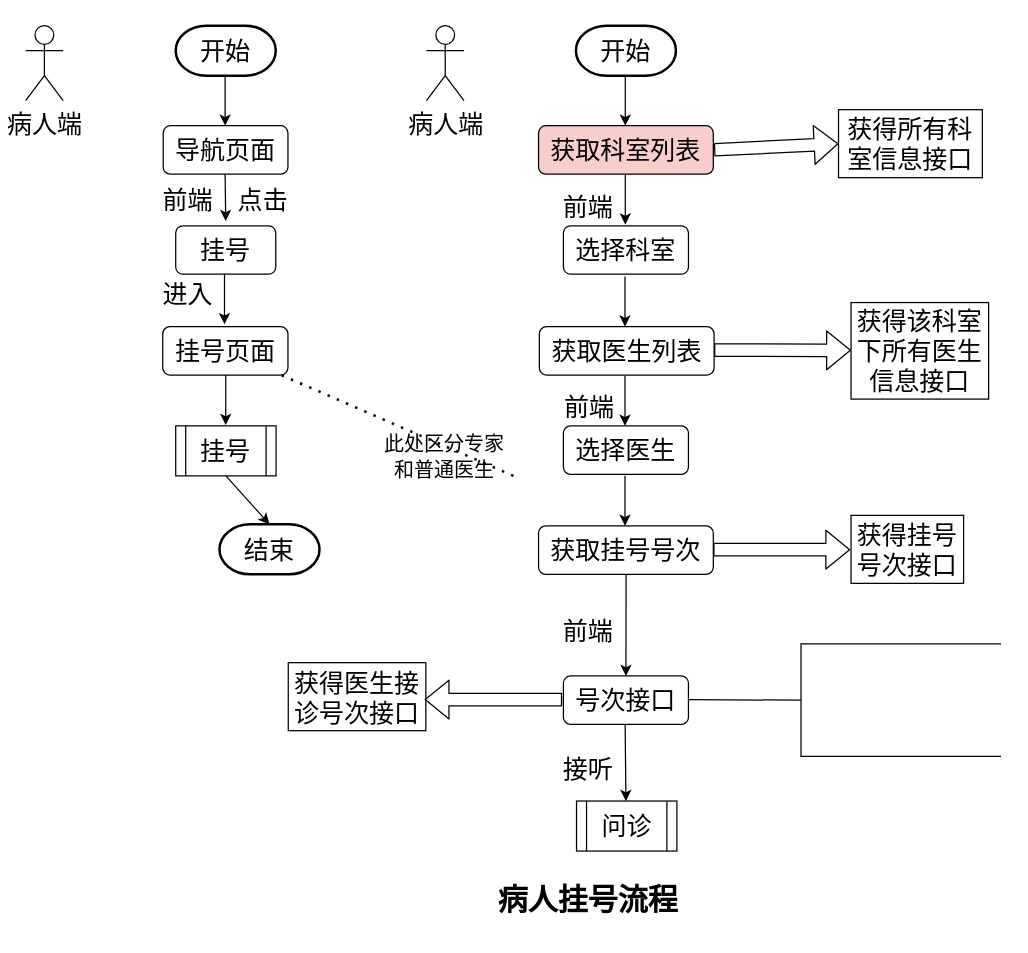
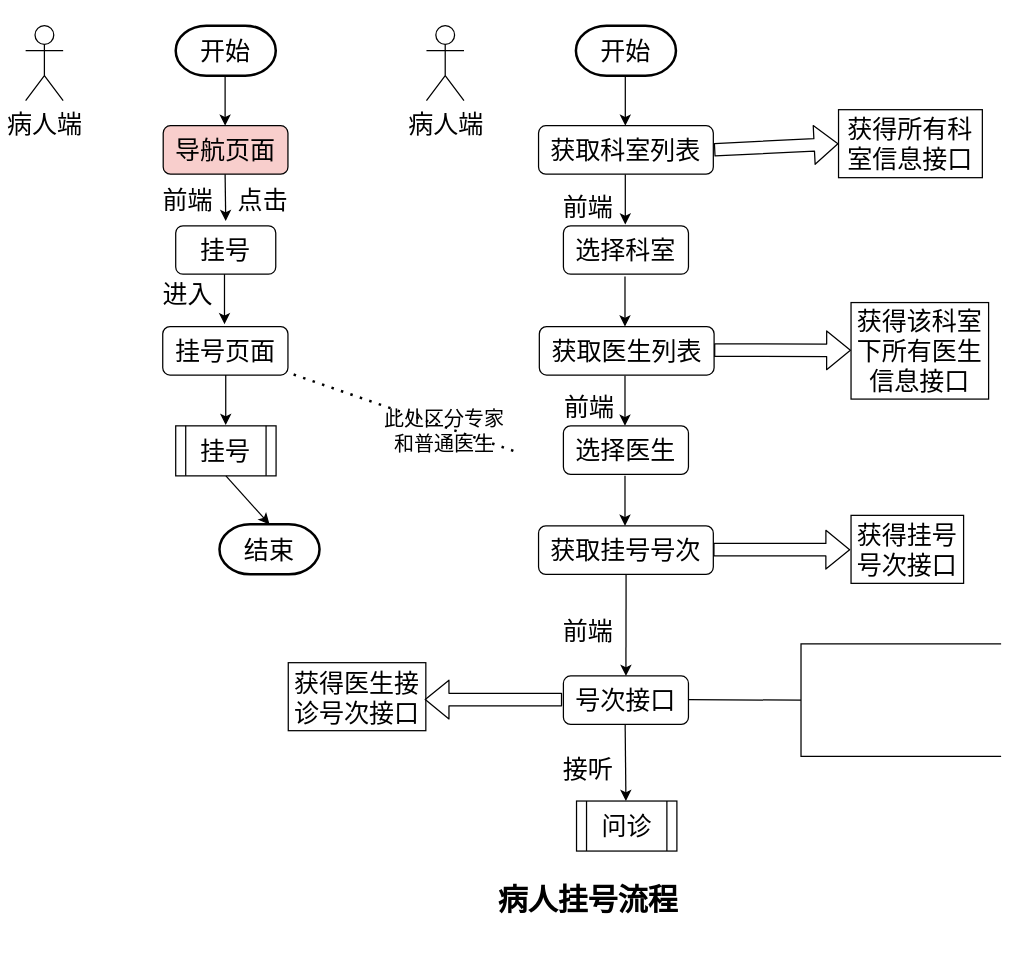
  <mxCell id="0" />
  <mxCell id="1" parent="0" />
  <mxCell id="2" value="&lt;font style=&quot;font-size: 20px;&quot;&gt;病人端&lt;/font&gt;" style="shape=umlActor;verticalLabelPosition=bottom;verticalAlign=top;html=1;outlineConnect=0;" parent="1" vertex="1"><mxGeometry x="20" y="20" width="30" height="60" as="geometry" /></mxCell>
  <mxCell id="3" value="开始" style="strokeWidth=2;html=1;shape=mxgraph.flowchart.terminator;whiteSpace=wrap;fontSize=20;" parent="1" vertex="1"><mxGeometry x="140" y="20" width="80" height="40" as="geometry" /></mxCell>
  <mxCell id="4" value="" style="endArrow=classic;html=1;fontSize=20;exitX=0.5;exitY=1;exitDx=0;exitDy=0;exitPerimeter=0;strokeWidth=1;" parent="1" edge="1"><mxGeometry width="50" height="50" relative="1" as="geometry"><mxPoint x="179.5" y="60" as="sourcePoint" /><mxPoint x="179.5" y="100" as="targetPoint" /></mxGeometry></mxCell>
- <mxCell id="5" value="导航页面" style="rounded=1;whiteSpace=wrap;html=1;fontSize=20;" parent="1" vertex="1"><mxGeometry x="130" y="100" width="99.75" height="38.75" as="geometry" /></mxCell>
+ <mxCell id="5" value="导航页面" style="rounded=1;whiteSpace=wrap;html=1;fontSize=20;fillColor=#f8cecc;" parent="1" vertex="1"><mxGeometry x="130" y="100" width="99.75" height="38.75" as="geometry" /></mxCell>
  <mxCell id="6" value="" style="endArrow=classic;html=1;fontSize=20;exitX=0.5;exitY=1;exitDx=0;exitDy=0;exitPerimeter=0;strokeWidth=1;entryX=0.5;entryY=0;entryDx=0;entryDy=0;" parent="1" edge="1"><mxGeometry width="50" height="50" relative="1" as="geometry"><mxPoint x="179.5" y="138.75" as="sourcePoint" /><mxPoint x="180" y="176.25" as="targetPoint" /></mxGeometry></mxCell>
  <mxCell id="7" value="前端" style="text;html=1;strokeColor=none;fillColor=none;align=center;verticalAlign=middle;whiteSpace=wrap;rounded=0;fontSize=20;" parent="1" vertex="1"><mxGeometry x="120" y="143.75" width="60" height="30" as="geometry" /></mxCell>
  <mxCell id="8" value="点击" style="text;html=1;strokeColor=none;fillColor=none;align=center;verticalAlign=middle;whiteSpace=wrap;rounded=0;fontSize=20;" parent="1" vertex="1"><mxGeometry x="180" y="143.75" width="60" height="30" as="geometry" /></mxCell>
  <mxCell id="9" value="挂号" style="rounded=1;whiteSpace=wrap;html=1;fontSize=20;" parent="1" vertex="1"><mxGeometry x="140" y="180" width="80" height="38.75" as="geometry" /></mxCell>
  <mxCell id="10" value="" style="endArrow=classic;html=1;fontSize=20;exitX=0.5;exitY=1;exitDx=0;exitDy=0;exitPerimeter=0;strokeWidth=1;" parent="1" edge="1"><mxGeometry width="50" height="50" relative="1" as="geometry"><mxPoint x="179" y="218.75" as="sourcePoint" /><mxPoint x="179" y="258.75" as="targetPoint" /></mxGeometry></mxCell>
  <mxCell id="11" value="挂号页面" style="rounded=1;whiteSpace=wrap;html=1;fontSize=20;" parent="1" vertex="1"><mxGeometry x="129.63" y="260.63" width="100.12" height="38.75" as="geometry" /></mxCell>
  <mxCell id="12" value="进入" style="text;html=1;strokeColor=none;fillColor=none;align=center;verticalAlign=middle;whiteSpace=wrap;rounded=0;fontSize=20;" parent="1" vertex="1"><mxGeometry x="120" y="218.75" width="60" height="30" as="geometry" /></mxCell>
  <mxCell id="13" value="" style="endArrow=classic;html=1;fontSize=20;exitX=0.5;exitY=1;exitDx=0;exitDy=0;exitPerimeter=0;strokeWidth=1;" parent="1" edge="1"><mxGeometry width="50" height="50" relative="1" as="geometry"><mxPoint x="180" y="299.38" as="sourcePoint" /><mxPoint x="180" y="339.38" as="targetPoint" /></mxGeometry></mxCell>
  <mxCell id="14" value="&lt;font style=&quot;font-size: 20px;&quot;&gt;挂号&lt;/font&gt;" style="shape=process;whiteSpace=wrap;html=1;backgroundOutline=1;" parent="1" vertex="1"><mxGeometry x="140" y="340" width="80.25" height="40" as="geometry" /></mxCell>
  <mxCell id="15" value="" style="endArrow=classic;html=1;fontSize=20;strokeWidth=1;entryX=0.5;entryY=0;entryDx=0;entryDy=0;entryPerimeter=0;exitX=0.5;exitY=1;exitDx=0;exitDy=0;" parent="1" source="14" target="16" edge="1"><mxGeometry width="50" height="50" relative="1" as="geometry"><mxPoint x="280" y="410" as="sourcePoint" /><mxPoint x="250" y="410" as="targetPoint" /></mxGeometry></mxCell>
  <mxCell id="16" value="结束" style="strokeWidth=2;html=1;shape=mxgraph.flowchart.terminator;whiteSpace=wrap;fontSize=20;" parent="1" vertex="1"><mxGeometry x="175" y="418.75" width="80" height="40" as="geometry" /></mxCell>
  <mxCell id="17" value="&lt;font style=&quot;font-size: 20px;&quot;&gt;病人端&lt;/font&gt;" style="shape=umlActor;verticalLabelPosition=bottom;verticalAlign=top;html=1;outlineConnect=0;" parent="1" vertex="1"><mxGeometry x="340.5" y="20" width="30" height="60" as="geometry" /></mxCell>
  <mxCell id="18" value="开始" style="strokeWidth=2;html=1;shape=mxgraph.flowchart.terminator;whiteSpace=wrap;fontSize=20;" parent="1" vertex="1"><mxGeometry x="460" y="20" width="80" height="40" as="geometry" /></mxCell>
  <mxCell id="19" value="" style="endArrow=classic;html=1;fontSize=20;exitX=0.5;exitY=1;exitDx=0;exitDy=0;exitPerimeter=0;strokeWidth=1;" parent="1" edge="1"><mxGeometry width="50" height="50" relative="1" as="geometry"><mxPoint x="499.5" y="60" as="sourcePoint" /><mxPoint x="499.5" y="100" as="targetPoint" /></mxGeometry></mxCell>
- <mxCell id="20" value="获取科室列表" style="rounded=1;whiteSpace=wrap;html=1;fontSize=20;fillColor=#f8cecc;" parent="1" vertex="1"><mxGeometry x="430.13" y="100" width="139.75" height="38.75" as="geometry" /></mxCell>
+ <mxCell id="20" value="获取科室列表" style="rounded=1;whiteSpace=wrap;html=1;fontSize=20;" parent="1" vertex="1"><mxGeometry x="430.13" y="100" width="139.75" height="38.75" as="geometry" /></mxCell>
  <mxCell id="21" value="" style="shape=flexArrow;endArrow=classic;html=1;exitX=1;exitY=0.5;exitDx=0;exitDy=0;entryX=0;entryY=0.5;entryDx=0;entryDy=0;" parent="1" target="22" edge="1"><mxGeometry width="50" height="50" relative="1" as="geometry"><mxPoint x="570.5" y="119.25" as="sourcePoint" /><mxPoint x="715.5" y="118.875" as="targetPoint" /></mxGeometry></mxCell>
  <mxCell id="22" value="&lt;font style=&quot;font-size: 20px;&quot;&gt;获得所有科室信息接口&lt;/font&gt;" style="rounded=0;whiteSpace=wrap;html=1;fillColor=none;" parent="1" vertex="1"><mxGeometry x="670" y="87.19" width="115" height="54.37" as="geometry" /></mxCell>
  <mxCell id="23" value="" style="endArrow=classic;html=1;fontSize=20;exitX=0.5;exitY=1;exitDx=0;exitDy=0;exitPerimeter=0;strokeWidth=1;" parent="1" edge="1"><mxGeometry width="50" height="50" relative="1" as="geometry"><mxPoint x="499.5" y="139" as="sourcePoint" /><mxPoint x="499.5" y="179" as="targetPoint" /></mxGeometry></mxCell>
  <mxCell id="24" value="选择科室" style="rounded=1;whiteSpace=wrap;html=1;fontSize=20;" parent="1" vertex="1"><mxGeometry x="450.01" y="180" width="100" height="38.75" as="geometry" /></mxCell>
  <mxCell id="25" value="前端" style="text;html=1;strokeColor=none;fillColor=none;align=center;verticalAlign=middle;whiteSpace=wrap;rounded=0;fontSize=20;" parent="1" vertex="1"><mxGeometry x="440.25" y="150" width="60" height="30" as="geometry" /></mxCell>
  <mxCell id="26" value="" style="endArrow=classic;html=1;fontSize=20;exitX=0.5;exitY=1;exitDx=0;exitDy=0;exitPerimeter=0;strokeWidth=1;" parent="1" edge="1"><mxGeometry width="50" height="50" relative="1" as="geometry"><mxPoint x="499.25" y="220.63" as="sourcePoint" /><mxPoint x="499.25" y="260.63" as="targetPoint" /></mxGeometry></mxCell>
  <mxCell id="27" value="获取医生列表" style="rounded=1;whiteSpace=wrap;html=1;fontSize=20;" parent="1" vertex="1"><mxGeometry x="430.75" y="260.63" width="139.75" height="38.75" as="geometry" /></mxCell>
  <mxCell id="28" value="" style="shape=flexArrow;endArrow=classic;html=1;exitX=1;exitY=0.5;exitDx=0;exitDy=0;entryX=0;entryY=0.5;entryDx=0;entryDy=0;" parent="1" edge="1"><mxGeometry width="50" height="50" relative="1" as="geometry"><mxPoint x="570.5" y="279.5" as="sourcePoint" /><mxPoint x="680" y="279.625" as="targetPoint" /></mxGeometry></mxCell>
  <mxCell id="29" value="&lt;font style=&quot;font-size: 20px;&quot;&gt;获得该科室下所有医生信息接口&lt;/font&gt;" style="rounded=0;whiteSpace=wrap;html=1;fillColor=none;" parent="1" vertex="1"><mxGeometry x="680" y="241.42" width="110" height="77.18" as="geometry" /></mxCell>
  <mxCell id="30" value="" style="endArrow=classic;html=1;fontSize=20;exitX=0.5;exitY=1;exitDx=0;exitDy=0;exitPerimeter=0;strokeWidth=1;" parent="1" edge="1"><mxGeometry width="50" height="50" relative="1" as="geometry"><mxPoint x="499.25" y="300" as="sourcePoint" /><mxPoint x="499.25" y="340" as="targetPoint" /></mxGeometry></mxCell>
  <mxCell id="31" value="选择医生" style="rounded=1;whiteSpace=wrap;html=1;fontSize=20;" parent="1" vertex="1"><mxGeometry x="450" y="340" width="100" height="38.75" as="geometry" /></mxCell>
  <mxCell id="32" value="前端" style="text;html=1;strokeColor=none;fillColor=none;align=center;verticalAlign=middle;whiteSpace=wrap;rounded=0;fontSize=20;" parent="1" vertex="1"><mxGeometry x="440.5" y="310" width="60" height="30" as="geometry" /></mxCell>
  <mxCell id="33" value="" style="endArrow=classic;html=1;fontSize=20;exitX=0.5;exitY=1;exitDx=0;exitDy=0;exitPerimeter=0;strokeWidth=1;" parent="1" edge="1"><mxGeometry width="50" height="50" relative="1" as="geometry"><mxPoint x="499.25" y="380" as="sourcePoint" /><mxPoint x="499.25" y="420" as="targetPoint" /></mxGeometry></mxCell>
  <mxCell id="34" value="获取挂号号次" style="rounded=1;whiteSpace=wrap;html=1;fontSize=20;" parent="1" vertex="1"><mxGeometry x="430.13" y="420" width="139.75" height="38.75" as="geometry" /></mxCell>
  <mxCell id="35" value="" style="shape=flexArrow;endArrow=classic;html=1;exitX=1;exitY=0.5;exitDx=0;exitDy=0;entryX=0;entryY=0.5;entryDx=0;entryDy=0;" parent="1" edge="1"><mxGeometry width="50" height="50" relative="1" as="geometry"><mxPoint x="569.88" y="438.88" as="sourcePoint" /><mxPoint x="679.38" y="439.005" as="targetPoint" /></mxGeometry></mxCell>
  <mxCell id="36" value="&lt;font style=&quot;font-size: 20px;&quot;&gt;获得挂号&lt;br&gt;号次接口&lt;/font&gt;" style="rounded=0;whiteSpace=wrap;html=1;fillColor=none;" parent="1" vertex="1"><mxGeometry x="680" y="411.57" width="90" height="54.37" as="geometry" /></mxCell>
  <mxCell id="37" value="" style="endArrow=classic;html=1;fontSize=20;exitX=0.5;exitY=1;exitDx=0;exitDy=0;exitPerimeter=0;strokeWidth=1;entryX=0.5;entryY=0;entryDx=0;entryDy=0;" parent="1" target="39" edge="1"><mxGeometry width="50" height="50" relative="1" as="geometry"><mxPoint x="500.13" y="458.75" as="sourcePoint" /><mxPoint x="500.13" y="498.75" as="targetPoint" /></mxGeometry></mxCell>
  <mxCell id="38" value="前端" style="text;html=1;strokeColor=none;fillColor=none;align=center;verticalAlign=middle;whiteSpace=wrap;rounded=0;fontSize=20;" parent="1" vertex="1"><mxGeometry x="440.25" y="489" width="60" height="30" as="geometry" /></mxCell>
  <mxCell id="39" value="号次接口" style="rounded=1;whiteSpace=wrap;html=1;fontSize=20;" parent="1" vertex="1"><mxGeometry x="450" y="540" width="100" height="38.75" as="geometry" /></mxCell>
  <mxCell id="40" value="" style="strokeWidth=1;html=1;shape=mxgraph.flowchart.annotation_1;align=left;pointerEvents=1;fontSize=20;" parent="1" vertex="1"><mxGeometry x="640" y="514.37" width="160" height="90.01" as="geometry" /></mxCell>
  <mxCell id="41" value="" style="endArrow=none;html=1;strokeWidth=1;fontSize=20;entryX=1;entryY=0.5;entryDx=0;entryDy=0;exitX=0;exitY=0.5;exitDx=0;exitDy=0;exitPerimeter=0;" parent="1" source="40" edge="1"><mxGeometry width="50" height="50" relative="1" as="geometry"><mxPoint x="580.75" y="559.5" as="sourcePoint" /><mxPoint x="550" y="558.88" as="targetPoint" /></mxGeometry></mxCell>
  <mxCell id="42" value="" style="shape=flexArrow;endArrow=classic;html=1;exitX=1;exitY=0.5;exitDx=0;exitDy=0;" parent="1" edge="1"><mxGeometry width="50" height="50" relative="1" as="geometry"><mxPoint x="449" y="558.88" as="sourcePoint" /><mxPoint x="339" y="558.88" as="targetPoint" /></mxGeometry></mxCell>
  <mxCell id="43" value="&lt;font style=&quot;font-size: 20px;&quot;&gt;获得医生接诊号次接口&lt;/font&gt;" style="rounded=0;whiteSpace=wrap;html=1;fillColor=none;" parent="1" vertex="1"><mxGeometry x="230" y="529.38" width="110" height="54.37" as="geometry" /></mxCell>
  <mxCell id="44" value="" style="endArrow=classic;html=1;fontSize=20;exitX=0.5;exitY=1;exitDx=0;exitDy=0;exitPerimeter=0;strokeWidth=1;" parent="1" edge="1"><mxGeometry width="50" height="50" relative="1" as="geometry"><mxPoint x="499.38" y="578.75" as="sourcePoint" /><mxPoint x="500" y="640" as="targetPoint" /></mxGeometry></mxCell>
  <mxCell id="45" value="接听" style="text;html=1;strokeColor=none;fillColor=none;align=center;verticalAlign=middle;whiteSpace=wrap;rounded=0;fontSize=20;" parent="1" vertex="1"><mxGeometry x="440.25" y="598.75" width="60" height="30" as="geometry" /></mxCell>
  <mxCell id="46" value="&lt;font style=&quot;font-size: 20px;&quot;&gt;问诊&lt;/font&gt;" style="shape=process;whiteSpace=wrap;html=1;backgroundOutline=1;" parent="1" vertex="1"><mxGeometry x="460.5" y="640" width="80.25" height="40" as="geometry" /></mxCell>
  <mxCell id="47" value="病人挂号流程" style="text;html=1;strokeColor=none;fillColor=none;align=center;verticalAlign=middle;whiteSpace=wrap;rounded=0;fontSize=24;fontStyle=1" parent="1" vertex="1"><mxGeometry x="390" y="700" width="160" height="40" as="geometry" /></mxCell>
- <mxCell id="48" value="&lt;font style=&quot;font-size: 16px;&quot;&gt;此处区分专家和普通医生&lt;/font&gt;" style="text;html=1;strokeColor=none;fillColor=none;align=center;verticalAlign=middle;whiteSpace=wrap;rounded=0;" vertex="1" parent="1"><mxGeometry x="300" y="350" width="110" height="30" as="geometry" /></mxCell>
+ <mxCell id="48" value="&lt;font style=&quot;font-size: 16px;&quot;&gt;此处区分专家和普通医生&lt;/font&gt;" style="text;html=1;strokeColor=none;fillColor=none;align=center;verticalAlign=middle;whiteSpace=wrap;rounded=0;" vertex="1" parent="1"><mxGeometry x="300" y="330" width="110" height="30" as="geometry" /></mxCell>
  <mxCell id="49" value="" style="endArrow=none;dashed=1;html=1;dashPattern=1 3;strokeWidth=2;fontSize=16;exitX=1;exitY=1;exitDx=0;exitDy=0;" edge="1" parent="1" source="48" target="11"><mxGeometry width="50" height="50" relative="1" as="geometry"><mxPoint x="390" y="410" as="sourcePoint" /><mxPoint x="440" y="360" as="targetPoint" /></mxGeometry></mxCell>
